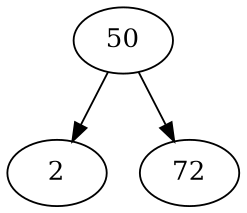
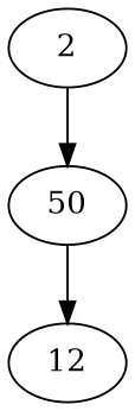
  digraph {
    node [shape=oval]
    50
    2
-   12 [label=72]
-   50 -> 2
+   12
+   2 -> 50
    50 -> 12
  }
